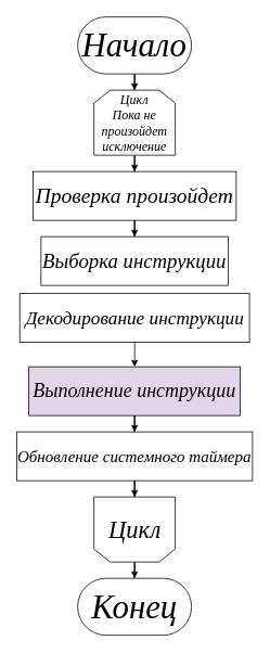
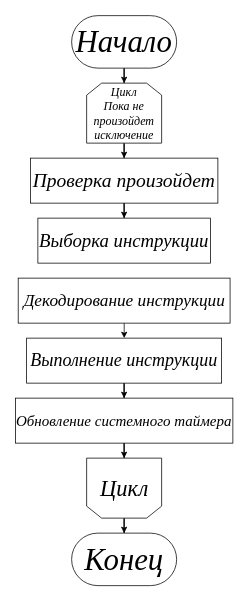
  <mxCell id="0" />
  <mxCell id="1" parent="0" />
  <mxCell id="2" style="edgeStyle=orthogonalEdgeStyle;rounded=0;orthogonalLoop=1;jettySize=auto;html=1;" parent="1" source="3" target="14" edge="1"><mxGeometry relative="1" as="geometry" /></mxCell>
  <mxCell id="3" value="Начало" style="rounded=1;whiteSpace=wrap;html=1;arcSize=50;fontFamily=GOST Type B;fontStyle=2;fontSize=41;" parent="1" vertex="1"><mxGeometry x="95" y="20" width="140" height="70" as="geometry" /></mxCell>
  <mxCell id="4" style="edgeStyle=orthogonalEdgeStyle;rounded=0;orthogonalLoop=1;jettySize=auto;html=1;" parent="1" source="5" target="6" edge="1"><mxGeometry relative="1" as="geometry" /></mxCell>
  <mxCell id="5" value="Проверка произойдет" style="rounded=0;whiteSpace=wrap;html=1;fontFamily=GOST Type B;fontStyle=2;fontSize=26;" parent="1" vertex="1"><mxGeometry x="40" y="210" width="250" height="60" as="geometry" /></mxCell>
  <mxCell id="6" value="Выборка инструкции" style="rounded=0;whiteSpace=wrap;html=1;fontFamily=GOST Type B;fontStyle=2;fontSize=25;" parent="1" vertex="1"><mxGeometry x="50" y="290" width="230" height="60" as="geometry" /></mxCell>
  <mxCell id="7" style="edgeStyle=orthogonalEdgeStyle;rounded=0;orthogonalLoop=1;jettySize=auto;html=1;" parent="1" source="8" target="10" edge="1"><mxGeometry relative="1" as="geometry" /></mxCell>
- <mxCell id="8" value="&lt;font style=&quot;font-size: 23px;&quot;&gt;Декодирование инструкции&lt;/font&gt;" style="rounded=0;whiteSpace=wrap;html=1;fontFamily=GOST Type B;fontStyle=2;fontSize=23;" parent="1" vertex="1"><mxGeometry x="23.75" y="360" width="282.5" height="60" as="geometry" /></mxCell>
+ <mxCell id="8" value="&lt;font style=&quot;font-size: 23px;&quot;&gt;Декодирование инструкции&lt;/font&gt;" style="rounded=0;whiteSpace=wrap;html=1;fontFamily=GOST Type B;fontStyle=2;fontSize=23;" parent="1" vertex="1"><mxGeometry x="23.75" y="370" width="282.5" height="60" as="geometry" /></mxCell>
  <mxCell id="9" style="edgeStyle=orthogonalEdgeStyle;rounded=0;orthogonalLoop=1;jettySize=auto;html=1;" parent="1" source="10" target="12" edge="1"><mxGeometry relative="1" as="geometry" /></mxCell>
- <mxCell id="10" value="Выполнение инструкции" style="rounded=0;whiteSpace=wrap;html=1;fontFamily=GOST Type B;fontStyle=2;fontSize=24;fillColor=#e1d5e7;" parent="1" vertex="1"><mxGeometry x="35" y="450" width="260" height="60" as="geometry" /></mxCell>
+ <mxCell id="10" value="Выполнение инструкции" style="rounded=0;whiteSpace=wrap;html=1;fontFamily=GOST Type B;fontStyle=2;fontSize=24;" parent="1" vertex="1"><mxGeometry x="35" y="450" width="260" height="60" as="geometry" /></mxCell>
  <mxCell id="11" style="edgeStyle=orthogonalEdgeStyle;rounded=0;orthogonalLoop=1;jettySize=auto;html=1;entryX=0.5;entryY=1;entryDx=0;entryDy=0;" parent="1" source="12" target="16" edge="1"><mxGeometry relative="1" as="geometry" /></mxCell>
  <mxCell id="12" value="Обновление системного таймера" style="rounded=0;whiteSpace=wrap;html=1;fontFamily=GOST Type B;fontStyle=2;fontSize=20;" parent="1" vertex="1"><mxGeometry x="20" y="530" width="290" height="60" as="geometry" /></mxCell>
  <mxCell id="13" style="edgeStyle=orthogonalEdgeStyle;rounded=0;orthogonalLoop=1;jettySize=auto;html=1;entryX=0.5;entryY=0;entryDx=0;entryDy=0;" parent="1" source="14" target="5" edge="1"><mxGeometry relative="1" as="geometry" /></mxCell>
  <mxCell id="14" value="&lt;font style=&quot;font-size: 16px;&quot; face=&quot;GOST Type B&quot;&gt;Цикл&lt;br style=&quot;font-size: 16px;&quot;&gt;Пока не произойдет исключение&lt;/font&gt;" style="shape=loopLimit;whiteSpace=wrap;html=1;fontStyle=2;fontSize=16;" parent="1" vertex="1"><mxGeometry x="115" y="110" width="100" height="80" as="geometry" /></mxCell>
  <mxCell id="15" style="edgeStyle=orthogonalEdgeStyle;rounded=0;orthogonalLoop=1;jettySize=auto;html=1;" parent="1" source="16" target="18" edge="1"><mxGeometry relative="1" as="geometry" /></mxCell>
  <mxCell id="16" value="" style="shape=loopLimit;whiteSpace=wrap;html=1;rotation=-180;horizontal=1;" parent="1" vertex="1"><mxGeometry x="115" y="610" width="100" height="80" as="geometry" /></mxCell>
  <mxCell id="17" value="Цикл" style="text;html=1;align=center;verticalAlign=middle;resizable=0;points=[];autosize=1;strokeColor=none;fillColor=none;fontStyle=2;fontFamily=GOST Type B;fontSize=30;" parent="1" vertex="1"><mxGeometry x="120" y="625" width="90" height="50" as="geometry" /></mxCell>
  <mxCell id="18" value="Конец" style="rounded=1;whiteSpace=wrap;html=1;arcSize=50;fontFamily=GOST Type B;fontStyle=2;fontSize=41;" parent="1" vertex="1"><mxGeometry x="95" y="710" width="140" height="70" as="geometry" /></mxCell>
